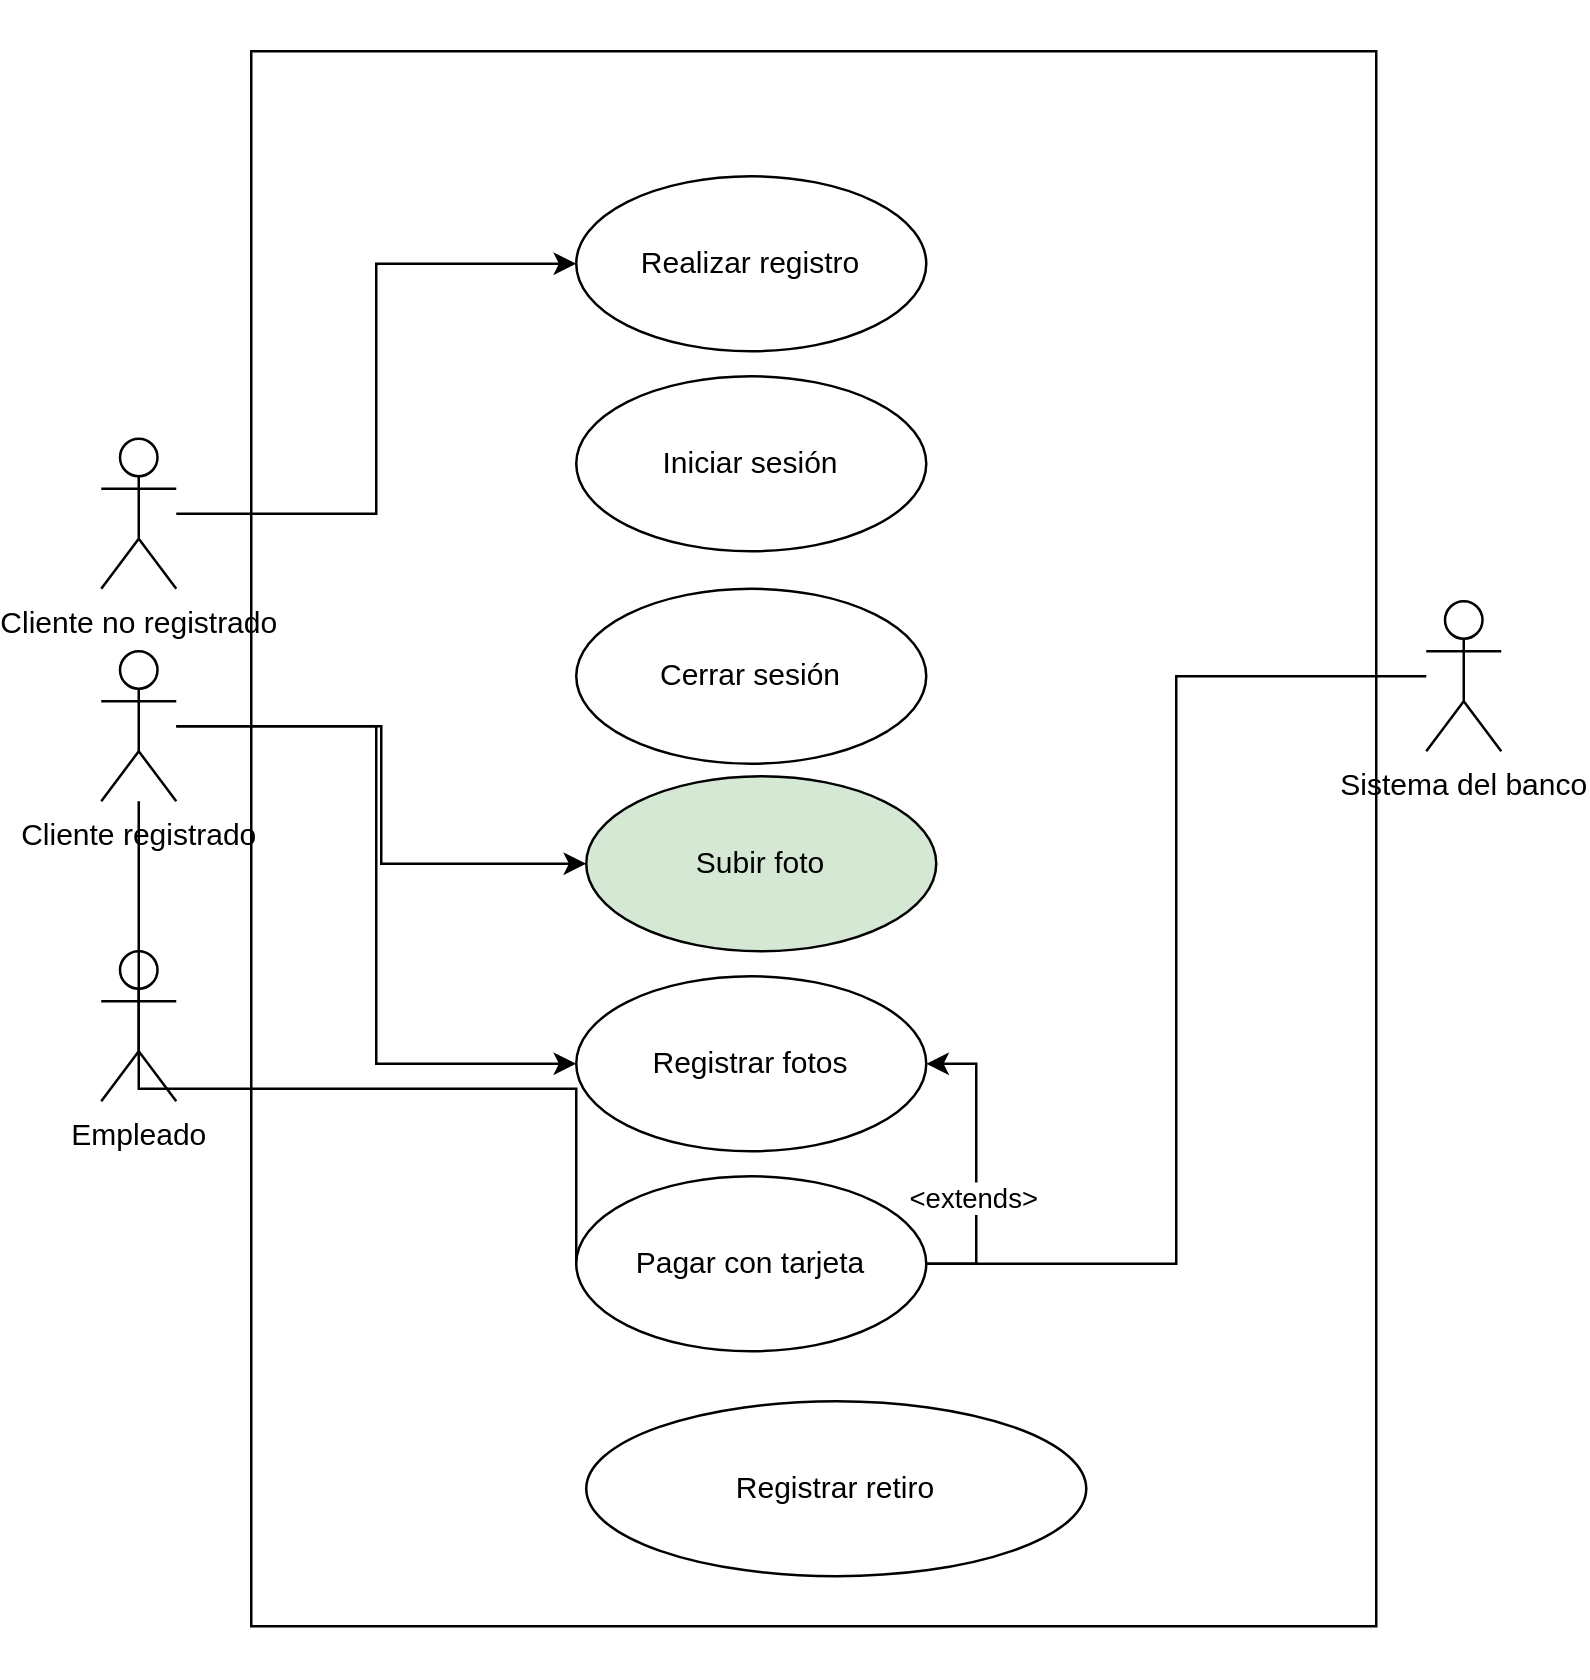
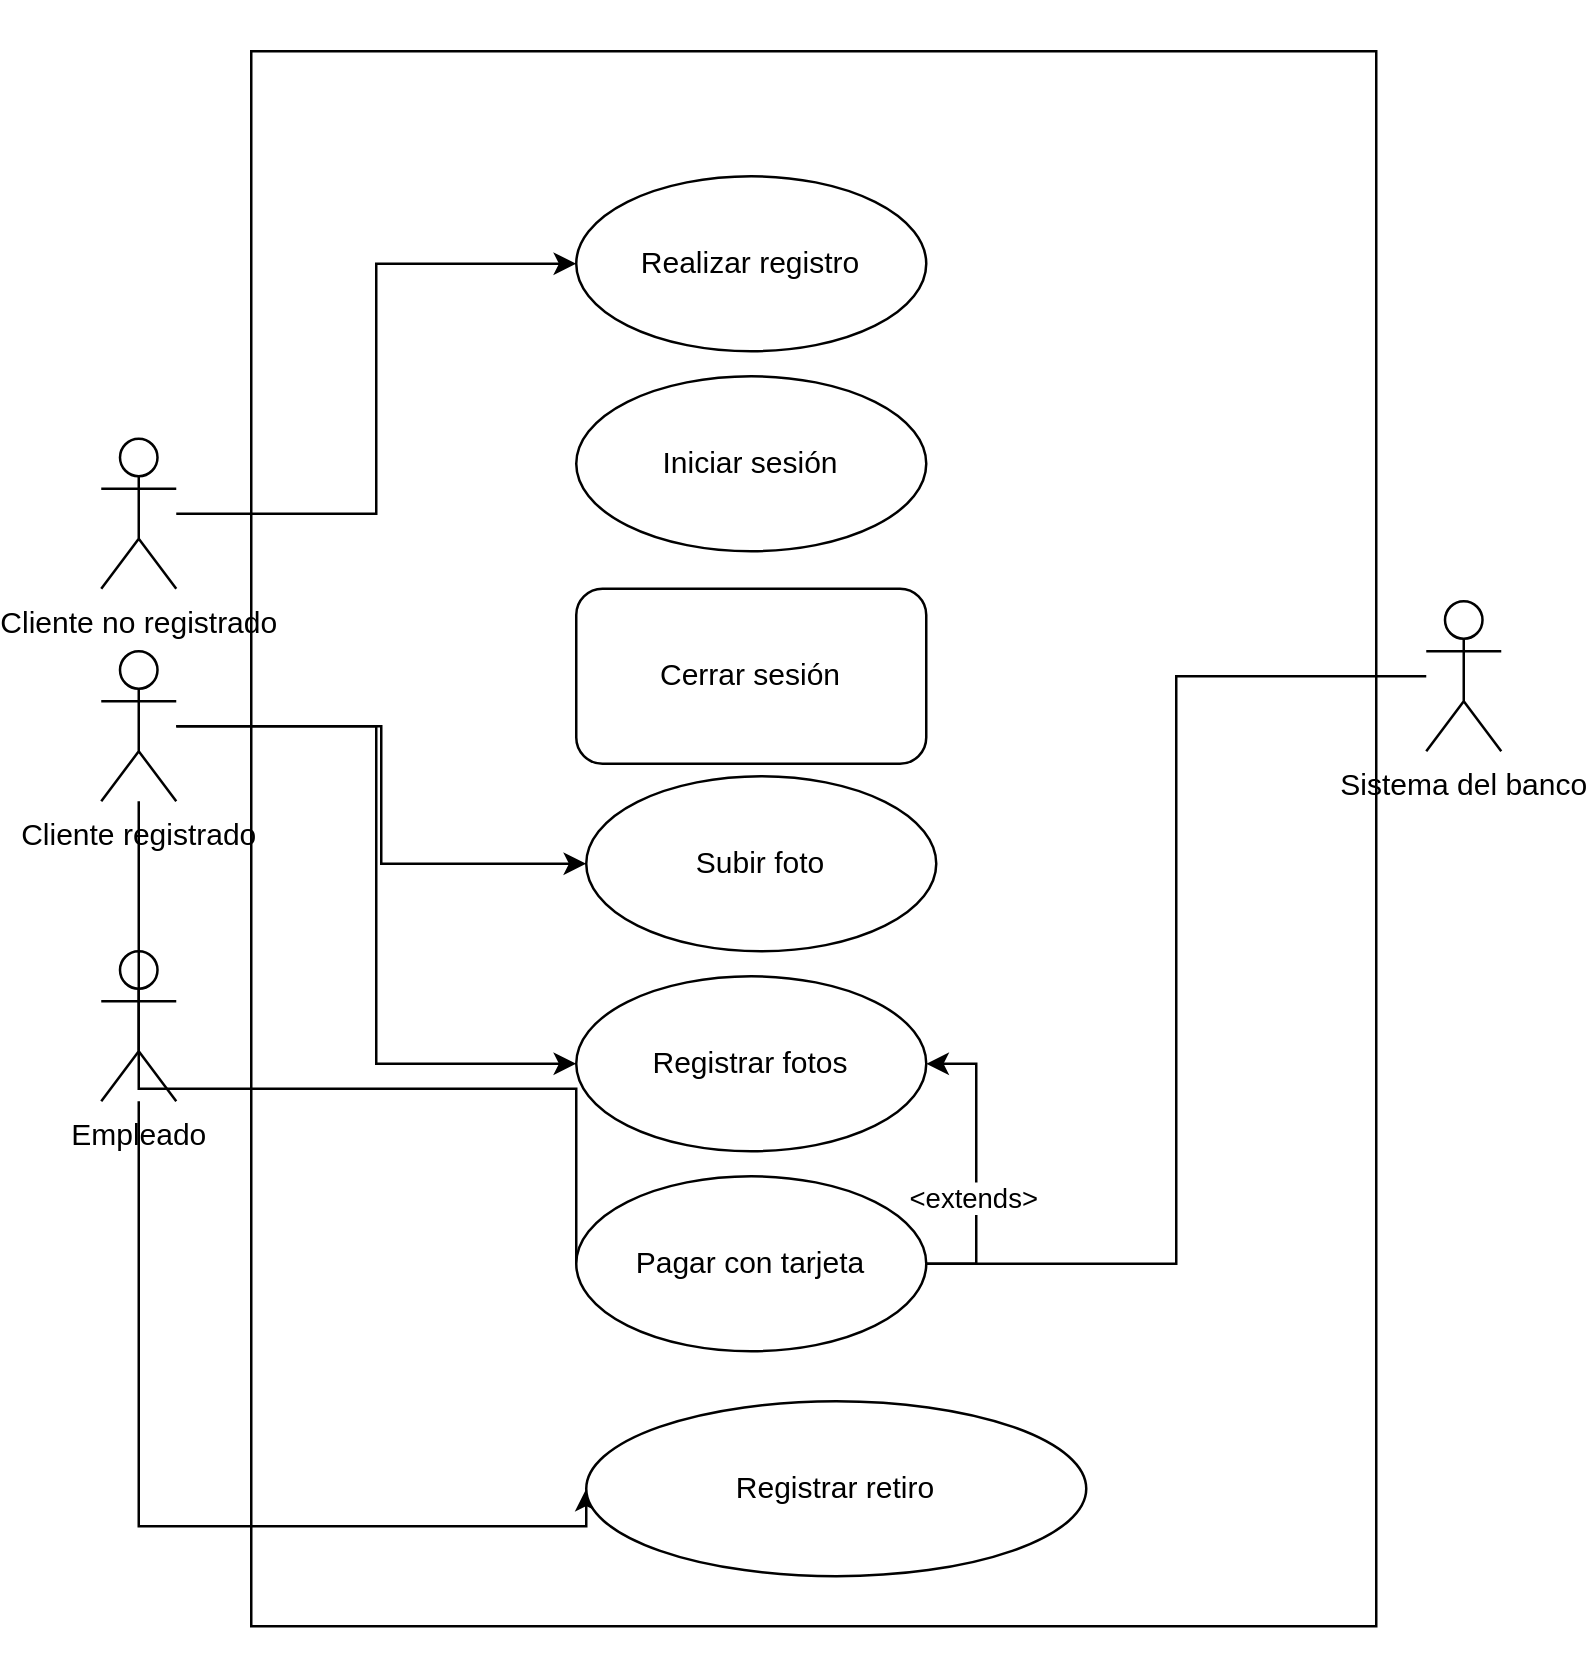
  <mxCell id="0" />
  <mxCell id="1" parent="0" />
  <mxCell id="2" style="edgeStyle=orthogonalEdgeStyle;rounded=0;orthogonalLoop=1;jettySize=auto;html=1;entryX=1;entryY=0.5;entryDx=0;entryDy=0;endArrow=none;endFill=0;" edge="1" parent="1" source="3" target="16"><mxGeometry relative="1" as="geometry" /></mxCell>
  <mxCell id="3" value="Sistema del banco" style="shape=umlActor;verticalLabelPosition=bottom;verticalAlign=top;html=1;outlineConnect=0;" vertex="1" parent="1"><mxGeometry x="550" y="240" width="30" height="60" as="geometry" /></mxCell>
  <mxCell id="4" value="" style="rounded=0;whiteSpace=wrap;html=1;fillColor=none;" vertex="1" parent="1"><mxGeometry x="80" y="20" width="450" height="630" as="geometry" /></mxCell>
+ <mxCell id="5" style="edgeStyle=orthogonalEdgeStyle;rounded=0;orthogonalLoop=1;jettySize=auto;html=1;entryX=0;entryY=0.5;entryDx=0;entryDy=0;endArrow=classic;endFill=1;" edge="1" parent="1" source="6" target="17"><mxGeometry relative="1" as="geometry"><Array as="points"><mxPoint x="35" y="610" /><mxPoint x="214" y="610" /></Array></mxGeometry></mxCell>
  <mxCell id="6" value="Empleado" style="shape=umlActor;verticalLabelPosition=bottom;verticalAlign=top;html=1;outlineConnect=0;" vertex="1" parent="1"><mxGeometry x="20" y="380" width="30" height="60" as="geometry" /></mxCell>
  <mxCell id="7" style="edgeStyle=orthogonalEdgeStyle;rounded=0;orthogonalLoop=1;jettySize=auto;html=1;entryX=0;entryY=0.5;entryDx=0;entryDy=0;" edge="1" parent="1" source="8" target="20"><mxGeometry relative="1" as="geometry" /></mxCell>
  <mxCell id="8" value="Cliente no registrado" style="shape=umlActor;verticalLabelPosition=bottom;verticalAlign=top;html=1;outlineConnect=0;" vertex="1" parent="1"><mxGeometry x="20" y="175" width="30" height="60" as="geometry" /></mxCell>
  <mxCell id="9" style="edgeStyle=orthogonalEdgeStyle;rounded=0;orthogonalLoop=1;jettySize=auto;html=1;entryX=0;entryY=0.5;entryDx=0;entryDy=0;" edge="1" parent="1" source="12" target="13"><mxGeometry relative="1" as="geometry" /></mxCell>
  <mxCell id="10" style="edgeStyle=orthogonalEdgeStyle;rounded=0;orthogonalLoop=1;jettySize=auto;html=1;entryX=0;entryY=0.5;entryDx=0;entryDy=0;endArrow=none;endFill=0;" edge="1" parent="1" source="12" target="16"><mxGeometry relative="1" as="geometry"><Array as="points"><mxPoint x="35" y="435" /></Array></mxGeometry></mxCell>
  <mxCell id="11" style="edgeStyle=orthogonalEdgeStyle;rounded=0;orthogonalLoop=1;jettySize=auto;html=1;entryX=0;entryY=0.5;entryDx=0;entryDy=0;endArrow=classic;endFill=1;" edge="1" parent="1" source="12" target="21"><mxGeometry relative="1" as="geometry" /></mxCell>
  <mxCell id="12" value="Cliente registrado" style="shape=umlActor;verticalLabelPosition=bottom;verticalAlign=top;html=1;outlineConnect=0;" vertex="1" parent="1"><mxGeometry x="20" y="260" width="30" height="60" as="geometry" /></mxCell>
- <mxCell id="13" value="Subir foto" style="ellipse;whiteSpace=wrap;html=1;fillColor=#d5e8d4;" vertex="1" parent="1"><mxGeometry x="214" y="310" width="140" height="70" as="geometry" /></mxCell>
+ <mxCell id="13" value="Subir foto" style="ellipse;whiteSpace=wrap;html=1;" vertex="1" parent="1"><mxGeometry x="214" y="310" width="140" height="70" as="geometry" /></mxCell>
  <mxCell id="14" style="edgeStyle=orthogonalEdgeStyle;rounded=0;orthogonalLoop=1;jettySize=auto;html=1;entryX=1;entryY=0.5;entryDx=0;entryDy=0;endArrow=classic;endFill=1;" edge="1" parent="1" source="16" target="21"><mxGeometry relative="1" as="geometry"><Array as="points"><mxPoint x="370" y="505" /><mxPoint x="370" y="425" /></Array></mxGeometry></mxCell>
  <mxCell id="15" value="&amp;lt;extends&amp;gt;" style="edgeLabel;html=1;align=center;verticalAlign=middle;resizable=0;points=[];" vertex="1" connectable="0" parent="14"><mxGeometry x="-0.217" y="2" relative="1" as="geometry"><mxPoint as="offset" /></mxGeometry></mxCell>
  <mxCell id="16" value="Pagar con tarjeta" style="ellipse;whiteSpace=wrap;html=1;" vertex="1" parent="1"><mxGeometry x="210" y="470" width="140" height="70" as="geometry" /></mxCell>
  <mxCell id="17" value="Registrar retiro" style="ellipse;whiteSpace=wrap;html=1;" vertex="1" parent="1"><mxGeometry x="214" y="560" width="200" height="70" as="geometry" /></mxCell>
- <mxCell id="18" value="Cerrar sesión" style="ellipse;whiteSpace=wrap;html=1;" vertex="1" parent="1"><mxGeometry x="210" y="235" width="140" height="70" as="geometry" /></mxCell>
+ <mxCell id="18" value="Cerrar sesión" style="whiteSpace=wrap;html=1;rounded=1;" vertex="1" parent="1"><mxGeometry x="210" y="235" width="140" height="70" as="geometry" /></mxCell>
  <mxCell id="19" value="Iniciar sesión" style="ellipse;whiteSpace=wrap;html=1;" vertex="1" parent="1"><mxGeometry x="210" y="150" width="140" height="70" as="geometry" /></mxCell>
  <mxCell id="20" value="Realizar registro" style="ellipse;whiteSpace=wrap;html=1;" vertex="1" parent="1"><mxGeometry x="210" y="70" width="140" height="70" as="geometry" /></mxCell>
  <mxCell id="21" value="Registrar fotos" style="ellipse;whiteSpace=wrap;html=1;fillColor=none;" vertex="1" parent="1"><mxGeometry x="210" y="390" width="140" height="70" as="geometry" /></mxCell>
